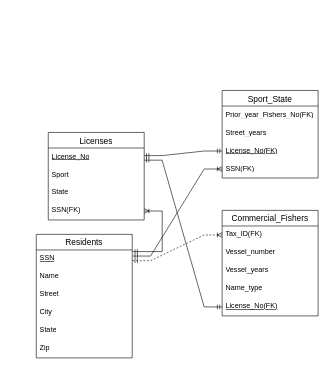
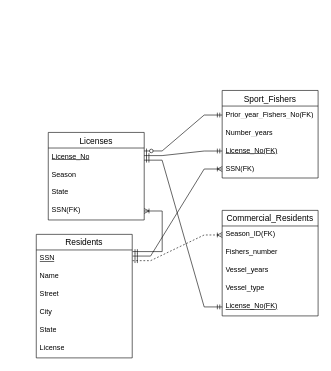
  <mxCell id="0" />
  <mxCell id="1" parent="0" />
  <mxCell id="2" value="Licenses" style="swimlane;fontStyle=0;childLayout=stackLayout;horizontal=1;startSize=26;horizontalStack=0;resizeParent=1;resizeParentMax=0;resizeLast=0;collapsible=1;marginBottom=0;align=center;fontSize=14;" vertex="1" parent="1"><mxGeometry x="80" y="220" width="160" height="146" as="geometry" /></mxCell>
  <mxCell id="3" value="&lt;u&gt;License_No&lt;/u&gt;" style="text;strokeColor=none;fillColor=none;spacingLeft=4;spacingRight=4;overflow=hidden;rotatable=0;points=[[0,0.5],[1,0.5]];portConstraint=eastwest;fontSize=12;whiteSpace=wrap;html=1;" vertex="1" parent="2"><mxGeometry y="26" width="160" height="30" as="geometry" /></mxCell>
- <mxCell id="4" value="Sport" style="text;strokeColor=none;fillColor=none;spacingLeft=4;spacingRight=4;overflow=hidden;rotatable=0;points=[[0,0.5],[1,0.5]];portConstraint=eastwest;fontSize=12;whiteSpace=wrap;html=1;" vertex="1" parent="2"><mxGeometry y="56" width="160" height="30" as="geometry" /></mxCell>
+ <mxCell id="4" value="Season" style="text;strokeColor=none;fillColor=none;spacingLeft=4;spacingRight=4;overflow=hidden;rotatable=0;points=[[0,0.5],[1,0.5]];portConstraint=eastwest;fontSize=12;whiteSpace=wrap;html=1;" vertex="1" parent="2"><mxGeometry y="56" width="160" height="30" as="geometry" /></mxCell>
  <mxCell id="5" value="State" style="text;strokeColor=none;fillColor=none;spacingLeft=4;spacingRight=4;overflow=hidden;rotatable=0;points=[[0,0.5],[1,0.5]];portConstraint=eastwest;fontSize=12;whiteSpace=wrap;html=1;" vertex="1" parent="2"><mxGeometry y="86" width="160" height="30" as="geometry" /></mxCell>
  <mxCell id="6" value="&lt;div&gt;SSN(FK)&lt;/div&gt;" style="text;strokeColor=none;fillColor=none;spacingLeft=4;spacingRight=4;overflow=hidden;rotatable=0;points=[[0,0.5],[1,0.5]];portConstraint=eastwest;fontSize=12;whiteSpace=wrap;html=1;" vertex="1" parent="2"><mxGeometry y="116" width="160" height="30" as="geometry" /></mxCell>
  <mxCell id="7" value="Residents" style="swimlane;fontStyle=0;childLayout=stackLayout;horizontal=1;startSize=26;horizontalStack=0;resizeParent=1;resizeParentMax=0;resizeLast=0;collapsible=1;marginBottom=0;align=center;fontSize=14;" vertex="1" parent="1"><mxGeometry x="60" y="390" width="160" height="206" as="geometry" /></mxCell>
  <mxCell id="8" value="&lt;u&gt;SSN&lt;/u&gt;" style="text;strokeColor=none;fillColor=none;spacingLeft=4;spacingRight=4;overflow=hidden;rotatable=0;points=[[0,0.5],[1,0.5]];portConstraint=eastwest;fontSize=12;whiteSpace=wrap;html=1;" vertex="1" parent="7"><mxGeometry y="26" width="160" height="30" as="geometry" /></mxCell>
  <mxCell id="9" value="Name" style="text;strokeColor=none;fillColor=none;spacingLeft=4;spacingRight=4;overflow=hidden;rotatable=0;points=[[0,0.5],[1,0.5]];portConstraint=eastwest;fontSize=12;whiteSpace=wrap;html=1;" vertex="1" parent="7"><mxGeometry y="56" width="160" height="30" as="geometry" /></mxCell>
  <mxCell id="10" value="Street" style="text;strokeColor=none;fillColor=none;spacingLeft=4;spacingRight=4;overflow=hidden;rotatable=0;points=[[0,0.5],[1,0.5]];portConstraint=eastwest;fontSize=12;whiteSpace=wrap;html=1;" vertex="1" parent="7"><mxGeometry y="86" width="160" height="30" as="geometry" /></mxCell>
  <mxCell id="11" value="City" style="text;strokeColor=none;fillColor=none;spacingLeft=4;spacingRight=4;overflow=hidden;rotatable=0;points=[[0,0.5],[1,0.5]];portConstraint=eastwest;fontSize=12;whiteSpace=wrap;html=1;" vertex="1" parent="7"><mxGeometry y="116" width="160" height="30" as="geometry" /></mxCell>
  <mxCell id="12" value="State" style="text;strokeColor=none;fillColor=none;spacingLeft=4;spacingRight=4;overflow=hidden;rotatable=0;points=[[0,0.5],[1,0.5]];portConstraint=eastwest;fontSize=12;whiteSpace=wrap;html=1;" vertex="1" parent="7"><mxGeometry y="146" width="160" height="30" as="geometry" /></mxCell>
- <mxCell id="13" value="Zip" style="text;strokeColor=none;fillColor=none;spacingLeft=4;spacingRight=4;overflow=hidden;rotatable=0;points=[[0,0.5],[1,0.5]];portConstraint=eastwest;fontSize=12;whiteSpace=wrap;html=1;" vertex="1" parent="7"><mxGeometry y="176" width="160" height="30" as="geometry" /></mxCell>
- <mxCell id="14" value="Sport_State" style="swimlane;fontStyle=0;childLayout=stackLayout;horizontal=1;startSize=26;horizontalStack=0;resizeParent=1;resizeParentMax=0;resizeLast=0;collapsible=1;marginBottom=0;align=center;fontSize=14;" vertex="1" parent="1"><mxGeometry x="370" y="150" width="160" height="146" as="geometry" /></mxCell>
+ <mxCell id="13" value="License" style="text;strokeColor=none;fillColor=none;spacingLeft=4;spacingRight=4;overflow=hidden;rotatable=0;points=[[0,0.5],[1,0.5]];portConstraint=eastwest;fontSize=12;whiteSpace=wrap;html=1;" vertex="1" parent="7"><mxGeometry y="176" width="160" height="30" as="geometry" /></mxCell>
+ <mxCell id="14" value="Sport_Fishers" style="swimlane;fontStyle=0;childLayout=stackLayout;horizontal=1;startSize=26;horizontalStack=0;resizeParent=1;resizeParentMax=0;resizeLast=0;collapsible=1;marginBottom=0;align=center;fontSize=14;" vertex="1" parent="1"><mxGeometry x="370" y="150" width="160" height="146" as="geometry" /></mxCell>
  <mxCell id="15" value="Prior_year_Fishers_No(FK)" style="text;strokeColor=none;fillColor=none;spacingLeft=4;spacingRight=4;overflow=hidden;rotatable=0;points=[[0,0.5],[1,0.5]];portConstraint=eastwest;fontSize=12;whiteSpace=wrap;html=1;" vertex="1" parent="14"><mxGeometry y="26" width="160" height="30" as="geometry" /></mxCell>
- <mxCell id="16" value="Street_years" style="text;strokeColor=none;fillColor=none;spacingLeft=4;spacingRight=4;overflow=hidden;rotatable=0;points=[[0,0.5],[1,0.5]];portConstraint=eastwest;fontSize=12;whiteSpace=wrap;html=1;" vertex="1" parent="14"><mxGeometry y="56" width="160" height="30" as="geometry" /></mxCell>
+ <mxCell id="16" value="Number_years" style="text;strokeColor=none;fillColor=none;spacingLeft=4;spacingRight=4;overflow=hidden;rotatable=0;points=[[0,0.5],[1,0.5]];portConstraint=eastwest;fontSize=12;whiteSpace=wrap;html=1;" vertex="1" parent="14"><mxGeometry y="56" width="160" height="30" as="geometry" /></mxCell>
  <mxCell id="17" value="&lt;u&gt;License_No(FK)&lt;/u&gt;" style="text;strokeColor=none;fillColor=none;spacingLeft=4;spacingRight=4;overflow=hidden;rotatable=0;points=[[0,0.5],[1,0.5]];portConstraint=eastwest;fontSize=12;whiteSpace=wrap;html=1;" vertex="1" parent="14"><mxGeometry y="86" width="160" height="30" as="geometry" /></mxCell>
  <mxCell id="18" value="SSN(FK)" style="text;strokeColor=none;fillColor=none;spacingLeft=4;spacingRight=4;overflow=hidden;rotatable=0;points=[[0,0.5],[1,0.5]];portConstraint=eastwest;fontSize=12;whiteSpace=wrap;html=1;" vertex="1" parent="14"><mxGeometry y="116" width="160" height="30" as="geometry" /></mxCell>
- <mxCell id="19" value="Commercial_Fishers" style="swimlane;fontStyle=0;childLayout=stackLayout;horizontal=1;startSize=26;horizontalStack=0;resizeParent=1;resizeParentMax=0;resizeLast=0;collapsible=1;marginBottom=0;align=center;fontSize=14;" vertex="1" parent="1"><mxGeometry x="370" y="350" width="160" height="176" as="geometry" /></mxCell>
- <mxCell id="20" value="Tax_ID(FK)" style="text;strokeColor=none;fillColor=none;spacingLeft=4;spacingRight=4;overflow=hidden;rotatable=0;points=[[0,0.5],[1,0.5]];portConstraint=eastwest;fontSize=12;whiteSpace=wrap;html=1;" vertex="1" parent="19"><mxGeometry y="26" width="160" height="30" as="geometry" /></mxCell>
- <mxCell id="21" value="Vessel_number" style="text;strokeColor=none;fillColor=none;spacingLeft=4;spacingRight=4;overflow=hidden;rotatable=0;points=[[0,0.5],[1,0.5]];portConstraint=eastwest;fontSize=12;whiteSpace=wrap;html=1;" vertex="1" parent="19"><mxGeometry y="56" width="160" height="30" as="geometry" /></mxCell>
+ <mxCell id="19" value="Commercial_Residents" style="swimlane;fontStyle=0;childLayout=stackLayout;horizontal=1;startSize=26;horizontalStack=0;resizeParent=1;resizeParentMax=0;resizeLast=0;collapsible=1;marginBottom=0;align=center;fontSize=14;" vertex="1" parent="1"><mxGeometry x="370" y="350" width="160" height="176" as="geometry" /></mxCell>
+ <mxCell id="20" value="Season_ID(FK)" style="text;strokeColor=none;fillColor=none;spacingLeft=4;spacingRight=4;overflow=hidden;rotatable=0;points=[[0,0.5],[1,0.5]];portConstraint=eastwest;fontSize=12;whiteSpace=wrap;html=1;" vertex="1" parent="19"><mxGeometry y="26" width="160" height="30" as="geometry" /></mxCell>
+ <mxCell id="21" value="Fishers_number" style="text;strokeColor=none;fillColor=none;spacingLeft=4;spacingRight=4;overflow=hidden;rotatable=0;points=[[0,0.5],[1,0.5]];portConstraint=eastwest;fontSize=12;whiteSpace=wrap;html=1;" vertex="1" parent="19"><mxGeometry y="56" width="160" height="30" as="geometry" /></mxCell>
  <mxCell id="22" value="Vessel_years" style="text;strokeColor=none;fillColor=none;spacingLeft=4;spacingRight=4;overflow=hidden;rotatable=0;points=[[0,0.5],[1,0.5]];portConstraint=eastwest;fontSize=12;whiteSpace=wrap;html=1;" vertex="1" parent="19"><mxGeometry y="86" width="160" height="30" as="geometry" /></mxCell>
- <mxCell id="23" value="Name_type" style="text;strokeColor=none;fillColor=none;spacingLeft=4;spacingRight=4;overflow=hidden;rotatable=0;points=[[0,0.5],[1,0.5]];portConstraint=eastwest;fontSize=12;whiteSpace=wrap;html=1;" vertex="1" parent="19"><mxGeometry y="116" width="160" height="30" as="geometry" /></mxCell>
+ <mxCell id="23" value="Vessel_type" style="text;strokeColor=none;fillColor=none;spacingLeft=4;spacingRight=4;overflow=hidden;rotatable=0;points=[[0,0.5],[1,0.5]];portConstraint=eastwest;fontSize=12;whiteSpace=wrap;html=1;" vertex="1" parent="19"><mxGeometry y="116" width="160" height="30" as="geometry" /></mxCell>
  <mxCell id="24" value="&lt;u&gt;License_No(FK)&lt;/u&gt;" style="text;strokeColor=none;fillColor=none;spacingLeft=4;spacingRight=4;overflow=hidden;rotatable=0;points=[[0,0.5],[1,0.5]];portConstraint=eastwest;fontSize=12;whiteSpace=wrap;html=1;" vertex="1" parent="19"><mxGeometry y="146" width="160" height="30" as="geometry" /></mxCell>
  <mxCell id="25" value="" style="edgeStyle=entityRelationEdgeStyle;fontSize=12;html=1;endArrow=ERoneToMany;startArrow=ERmandOne;rounded=0;exitX=1.004;exitY=0.09;exitDx=0;exitDy=0;exitPerimeter=0;" edge="1" parent="1" source="8" target="6"><mxGeometry width="100" height="100" relative="1" as="geometry"><mxPoint x="140" y="486" as="sourcePoint" /><mxPoint x="240" y="386" as="targetPoint" /></mxGeometry></mxCell>
+ <mxCell id="26" value="" style="edgeStyle=entityRelationEdgeStyle;fontSize=12;html=1;endArrow=ERzeroToOne;startArrow=ERmandOne;rounded=0;entryX=0.999;entryY=0.163;entryDx=0;entryDy=0;entryPerimeter=0;" edge="1" parent="1" source="15" target="3"><mxGeometry width="100" height="100" relative="1" as="geometry"><mxPoint x="180" y="200" as="sourcePoint" /><mxPoint x="300" y="240" as="targetPoint" /><Array as="points"><mxPoint x="20" y="20" /></Array></mxGeometry></mxCell>
  <mxCell id="27" value="" style="edgeStyle=entityRelationEdgeStyle;fontSize=12;html=1;endArrow=ERmandOne;startArrow=ERmandOne;rounded=0;exitX=0.999;exitY=0.675;exitDx=0;exitDy=0;exitPerimeter=0;" edge="1" parent="1" source="3" target="24"><mxGeometry width="100" height="100" relative="1" as="geometry"><mxPoint x="350" y="370" as="sourcePoint" /><mxPoint x="450" y="270" as="targetPoint" /></mxGeometry></mxCell>
  <mxCell id="28" value="&lt;span style=&quot;color: rgba(0, 0, 0, 0); font-family: monospace; font-size: 0px; text-align: start; background-color: rgb(251, 251, 251);&quot;&gt;%3CmxGraphModel%3E%3Croot%3E%3CmxCell%20id%3D%220%22%2F%3E%3CmxCell%20id%3D%221%22%20parent%3D%220%22%2F%3E%3CmxCell%20id%3D%222%22%20value%3D%22%22%20style%3D%22edgeStyle%3DentityRelationEdgeStyle%3BfontSize%3D12%3Bhtml%3D1%3BendArrow%3DERoneToMany%3BstartArrow%3DERmandOne%3Brounded%3D0%3B%22%20edge%3D%221%22%20parent%3D%221%22%3E%3CmxGeometry%20width%3D%22100%22%20height%3D%22100%22%20relative%3D%221%22%20as%3D%22geometry%22%3E%3CmxPoint%20x%3D%22230%22%20y%3D%22381%22%20as%3D%22sourcePoint%22%2F%3E%3CmxPoint%20x%3D%22240%22%20y%3D%22301%22%20as%3D%22targetPoint%22%2F%3E%3C%2FmxGeometry%3E%3C%2FmxCell%3E%3C%2Froot%3E%3C%2FmxGraphModel%3E&lt;/span&gt;&lt;span style=&quot;color: rgba(0, 0, 0, 0); font-family: monospace; font-size: 0px; text-align: start; background-color: rgb(251, 251, 251);&quot;&gt;%3CmxGraphModel%3E%3Croot%3E%3CmxCell%20id%3D%220%22%2F%3E%3CmxCell%20id%3D%221%22%20parent%3D%220%22%2F%3E%3CmxCell%20id%3D%222%22%20value%3D%22%22%20style%3D%22edgeStyle%3DentityRelationEdgeStyle%3BfontSize%3D12%3Bhtml%3D1%3BendArrow%3DERoneToMany%3BstartArrow%3DERmandOne%3Brounded%3D0%3B%22%20edge%3D%221%22%20parent%3D%221%22%3E%3CmxGeometry%20width%3D%22100%22%20height%3D%22100%22%20relative%3D%221%22%20as%3D%22geometry%22%3E%3CmxPoint%20x%3D%22230%22%20y%3D%22381%22%20as%3D%22sourcePoint%22%2F%3E%3CmxPoint%20x%3D%22240%22%20y%3D%22301%22%20as%3D%22targetPoint%22%2F%3E%3C%2FmxGeometry%3E%3C%2FmxCell%3E%3C%2Froot%3E%3C%2FmxGraphModel%3E&lt;/span&gt;" style="edgeStyle=entityRelationEdgeStyle;fontSize=12;html=1;endArrow=ERoneToMany;startArrow=ERmandOne;rounded=0;entryX=0;entryY=0.5;entryDx=0;entryDy=0;exitX=1.004;exitY=0.34;exitDx=0;exitDy=0;exitPerimeter=0;" edge="1" parent="1" source="8" target="18"><mxGeometry width="100" height="100" relative="1" as="geometry"><mxPoint x="240" y="441" as="sourcePoint" /><mxPoint x="250" y="361" as="targetPoint" /></mxGeometry></mxCell>
  <mxCell id="29" value="&lt;span style=&quot;color: rgba(0, 0, 0, 0); font-family: monospace; font-size: 0px; text-align: start; background-color: rgb(251, 251, 251);&quot;&gt;%3CmxGraphModel%3E%3Croot%3E%3CmxCell%20id%3D%220%22%2F%3E%3CmxCell%20id%3D%221%22%20parent%3D%220%22%2F%3E%3CmxCell%20id%3D%222%22%20value%3D%22%22%20style%3D%22edgeStyle%3DentityRelationEdgeStyle%3BfontSize%3D12%3Bhtml%3D1%3BendArrow%3DERoneToMany%3BstartArrow%3DERmandOne%3Brounded%3D0%3B%22%20edge%3D%221%22%20parent%3D%221%22%3E%3CmxGeometry%20width%3D%22100%22%20height%3D%22100%22%20relative%3D%221%22%20as%3D%22geometry%22%3E%3CmxPoint%20x%3D%22230%22%20y%3D%22381%22%20as%3D%22sourcePoint%22%2F%3E%3CmxPoint%20x%3D%22240%22%20y%3D%22301%22%20as%3D%22targetPoint%22%2F%3E%3C%2FmxGeometry%3E%3C%2FmxCell%3E%3C%2Froot%3E%3C%2FmxGraphModel%3E&lt;/span&gt;&lt;span style=&quot;color: rgba(0, 0, 0, 0); font-family: monospace; font-size: 0px; text-align: start; background-color: rgb(251, 251, 251);&quot;&gt;%3CmxGraphModel%3E%3Croot%3E%3CmxCell%20id%3D%220%22%2F%3E%3CmxCell%20id%3D%221%22%20parent%3D%220%22%2F%3E%3CmxCell%20id%3D%222%22%20value%3D%22%22%20style%3D%22edgeStyle%3DentityRelationEdgeStyle%3BfontSize%3D12%3Bhtml%3D1%3BendArrow%3DERoneToMany%3BstartArrow%3DERmandOne%3Brounded%3D0%3B%22%20edge%3D%221%22%20parent%3D%221%22%3E%3CmxGeometry%20width%3D%22100%22%20height%3D%22100%22%20relative%3D%221%22%20as%3D%22geometry%22%3E%3CmxPoint%20x%3D%22230%22%20y%3D%22381%22%20as%3D%22sourcePoint%22%2F%3E%3CmxPoint%20x%3D%22240%22%20y%3D%22301%22%20as%3D%22targetPoint%22%2F%3E%3C%2FmxGeometry%3E%3C%2FmxCell%3E%3C%2Froot%3E%3C%2FmxGraphModel%3E&lt;/span&gt;" style="edgeStyle=entityRelationEdgeStyle;fontSize=12;html=1;endArrow=ERoneToMany;startArrow=ERmandOne;rounded=0;exitX=1.004;exitY=0.595;exitDx=0;exitDy=0;exitPerimeter=0;dashed=1;" edge="1" parent="1" source="8" target="20"><mxGeometry width="100" height="100" relative="1" as="geometry"><mxPoint x="231" y="436" as="sourcePoint" /><mxPoint x="420" y="390" as="targetPoint" /></mxGeometry></mxCell>
  <mxCell id="30" value="" style="edgeStyle=entityRelationEdgeStyle;fontSize=12;html=1;endArrow=ERmandOne;startArrow=ERmandOne;rounded=0;exitX=0.999;exitY=0.421;exitDx=0;exitDy=0;exitPerimeter=0;" edge="1" parent="1" source="3" target="17"><mxGeometry width="100" height="100" relative="1" as="geometry"><mxPoint x="280" y="250" as="sourcePoint" /><mxPoint x="340" y="250" as="targetPoint" /></mxGeometry></mxCell>
